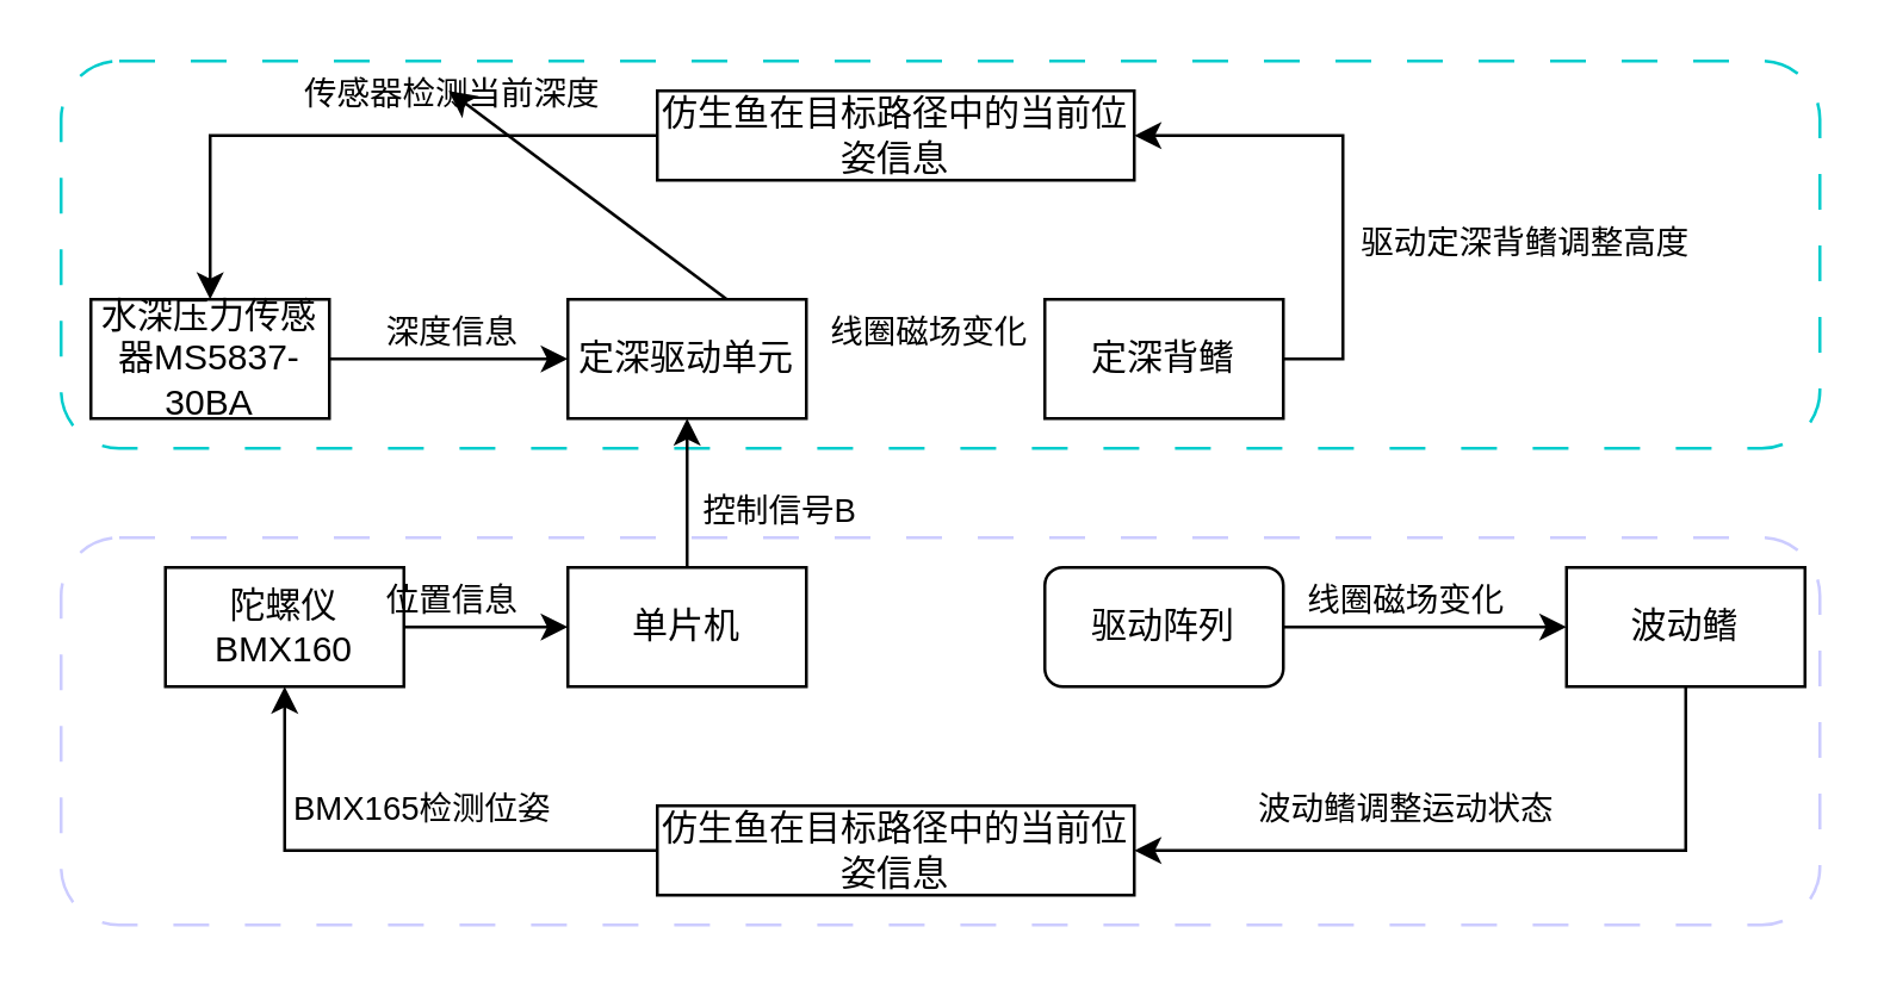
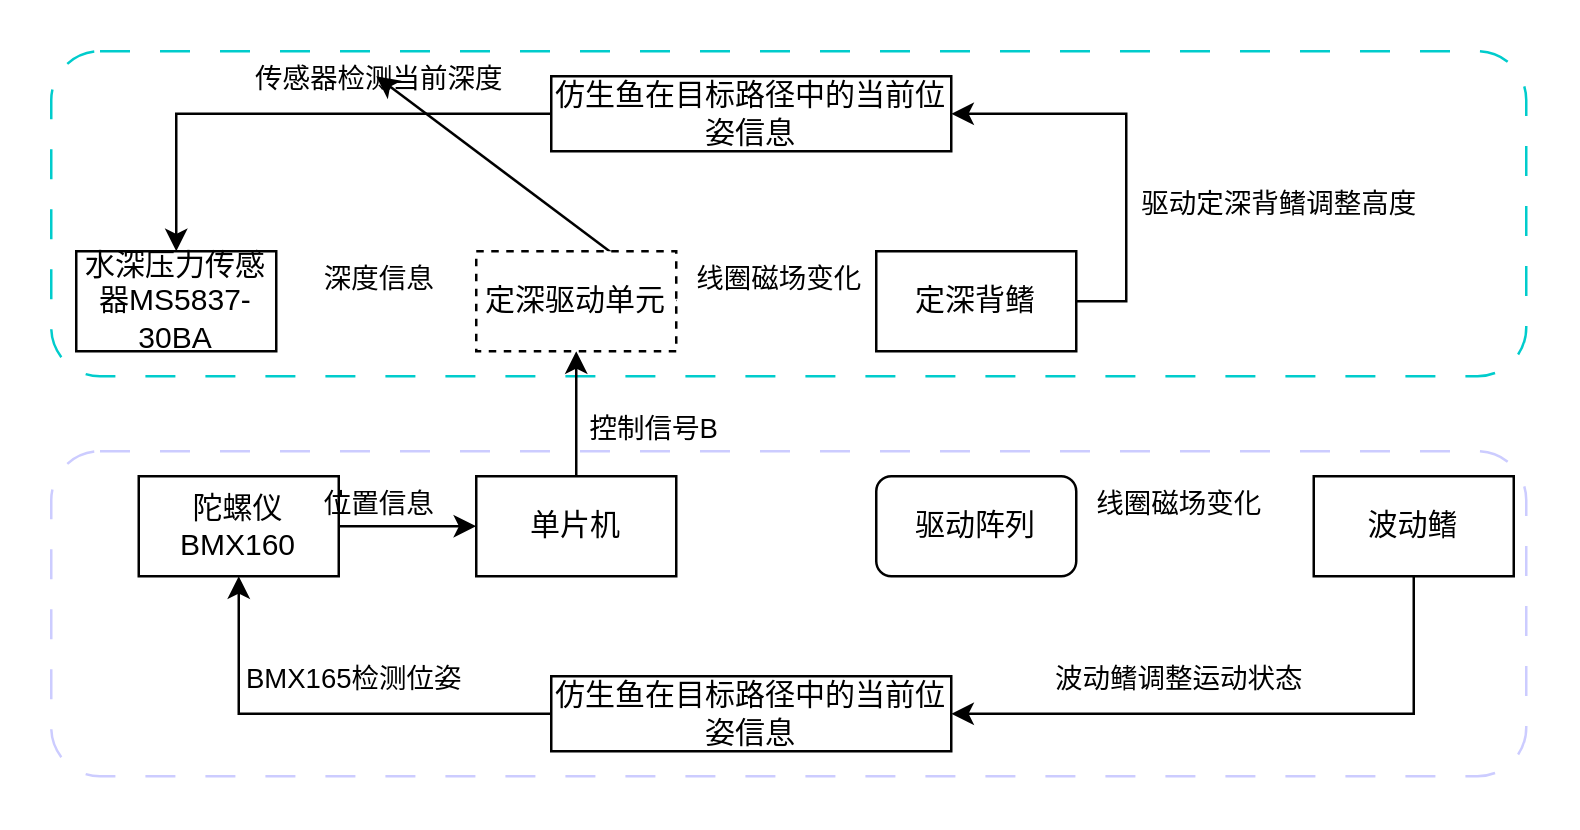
  <mxCell id="0" />
  <mxCell id="1" parent="0" />
  <mxCell id="2" value="" style="rounded=1;whiteSpace=wrap;html=1;labelBorderColor=#FFCCFF;textOpacity=0;labelBackgroundColor=#FFCCFF;strokeColor=#00CCCC;dashed=1;dashPattern=12 12;" vertex="1" parent="1"><mxGeometry x="20" y="20" width="590" height="130" as="geometry" /></mxCell>
  <mxCell id="3" value="" style="rounded=1;whiteSpace=wrap;html=1;labelBorderColor=#FFCCFF;textOpacity=0;labelBackgroundColor=#FFCCFF;strokeColor=#CCCCFF;dashed=1;dashPattern=12 12;" vertex="1" parent="1"><mxGeometry x="20" y="180" width="590" height="130" as="geometry" /></mxCell>
  <mxCell id="4" style="edgeStyle=orthogonalEdgeStyle;rounded=0;orthogonalLoop=1;jettySize=auto;html=1;exitX=0.5;exitY=0;exitDx=0;exitDy=0;entryX=0.5;entryY=1;entryDx=0;entryDy=0;labelBackgroundColor=none;fontColor=default;" edge="1" parent="1" source="6" target="25"><mxGeometry relative="1" as="geometry" /></mxCell>
  <mxCell id="5" value="控制信号B" style="edgeLabel;html=1;align=center;verticalAlign=middle;resizable=0;points=[];labelBackgroundColor=none;" vertex="1" connectable="0" parent="4"><mxGeometry x="-0.04" y="-4" relative="1" as="geometry"><mxPoint x="26" y="4" as="offset" /></mxGeometry></mxCell>
  <mxCell id="6" value="单片机" style="rounded=0;whiteSpace=wrap;html=1;labelBackgroundColor=none;" vertex="1" parent="1"><mxGeometry x="190" y="190" width="80" height="40" as="geometry" /></mxCell>
- <mxCell id="7" style="edgeStyle=orthogonalEdgeStyle;rounded=0;orthogonalLoop=1;jettySize=auto;html=1;exitX=1;exitY=0.5;exitDx=0;exitDy=0;entryX=0;entryY=0.5;entryDx=0;entryDy=0;labelBackgroundColor=none;fontColor=default;" edge="1" parent="1" source="8" target="10"><mxGeometry relative="1" as="geometry" /></mxCell>
  <mxCell id="8" value="驱动阵列" style="whiteSpace=wrap;html=1;labelBackgroundColor=none;rounded=1;" vertex="1" parent="1"><mxGeometry x="350" y="190" width="80" height="40" as="geometry" /></mxCell>
  <mxCell id="9" style="edgeStyle=orthogonalEdgeStyle;rounded=0;orthogonalLoop=1;jettySize=auto;html=1;exitX=0.5;exitY=1;exitDx=0;exitDy=0;entryX=1;entryY=0.5;entryDx=0;entryDy=0;labelBackgroundColor=none;fontColor=default;" edge="1" parent="1" source="10" target="15"><mxGeometry relative="1" as="geometry" /></mxCell>
  <mxCell id="10" value="波动鳍" style="rounded=0;whiteSpace=wrap;html=1;labelBackgroundColor=none;" vertex="1" parent="1"><mxGeometry x="525" y="190" width="80" height="40" as="geometry" /></mxCell>
  <mxCell id="11" style="edgeStyle=orthogonalEdgeStyle;rounded=0;orthogonalLoop=1;jettySize=auto;html=1;exitX=1;exitY=0.5;exitDx=0;exitDy=0;entryX=0;entryY=0.5;entryDx=0;entryDy=0;labelBackgroundColor=none;fontColor=default;" edge="1" parent="1" source="12" target="6"><mxGeometry relative="1" as="geometry" /></mxCell>
  <mxCell id="12" value="陀螺仪&lt;div&gt;BMX160&lt;/div&gt;" style="rounded=0;whiteSpace=wrap;html=1;labelBackgroundColor=none;" vertex="1" parent="1"><mxGeometry x="55" y="190" width="80" height="40" as="geometry" /></mxCell>
  <mxCell id="13" value="位置信息" style="edgeLabel;html=1;align=center;verticalAlign=middle;resizable=0;points=[];labelBackgroundColor=none;" vertex="1" connectable="0" parent="1"><mxGeometry x="150" y="200" as="geometry" /></mxCell>
  <mxCell id="14" style="edgeStyle=orthogonalEdgeStyle;rounded=0;orthogonalLoop=1;jettySize=auto;html=1;exitX=0;exitY=0.5;exitDx=0;exitDy=0;entryX=0.5;entryY=1;entryDx=0;entryDy=0;labelBackgroundColor=none;fontColor=default;" edge="1" parent="1" source="15" target="12"><mxGeometry relative="1" as="geometry" /></mxCell>
  <mxCell id="15" value="仿生鱼在目标路径中的当前位姿信息" style="rounded=0;whiteSpace=wrap;html=1;labelBackgroundColor=none;" vertex="1" parent="1"><mxGeometry x="220" y="270" width="160" height="30" as="geometry" /></mxCell>
  <mxCell id="16" value="BMX165检测位姿" style="edgeLabel;html=1;align=center;verticalAlign=middle;resizable=0;points=[];labelBackgroundColor=none;" vertex="1" connectable="0" parent="1"><mxGeometry x="140" y="270" as="geometry" /></mxCell>
  <mxCell id="17" value="波动鳍调整运动状态" style="edgeLabel;html=1;align=center;verticalAlign=middle;resizable=0;points=[];labelBackgroundColor=none;" vertex="1" connectable="0" parent="1"><mxGeometry x="470" y="270" as="geometry" /></mxCell>
- <mxCell id="18" style="edgeStyle=orthogonalEdgeStyle;rounded=0;orthogonalLoop=1;jettySize=auto;html=1;exitX=1;exitY=0.5;exitDx=0;exitDy=0;entryX=0;entryY=0.5;entryDx=0;entryDy=0;labelBackgroundColor=none;fontColor=default;" edge="1" parent="1" source="19" target="25"><mxGeometry relative="1" as="geometry" /></mxCell>
  <mxCell id="19" value="水深压力传感器MS5837-30BA" style="rounded=0;whiteSpace=wrap;html=1;labelBackgroundColor=none;" vertex="1" parent="1"><mxGeometry x="30" y="100" width="80" height="40" as="geometry" /></mxCell>
  <mxCell id="20" style="edgeStyle=orthogonalEdgeStyle;rounded=0;orthogonalLoop=1;jettySize=auto;html=1;exitX=1;exitY=0.5;exitDx=0;exitDy=0;entryX=1;entryY=0.5;entryDx=0;entryDy=0;labelBackgroundColor=none;fontColor=default;" edge="1" parent="1" source="22" target="27"><mxGeometry relative="1" as="geometry" /></mxCell>
  <mxCell id="21" value="驱动定深背鳍调整高度" style="edgeLabel;html=1;align=center;verticalAlign=middle;resizable=0;points=[];labelBackgroundColor=none;" vertex="1" connectable="0" parent="20"><mxGeometry x="-0.276" y="-2" relative="1" as="geometry"><mxPoint x="58" as="offset" /></mxGeometry></mxCell>
  <mxCell id="22" value="定深背鳍" style="rounded=0;whiteSpace=wrap;html=1;labelBackgroundColor=none;" vertex="1" parent="1"><mxGeometry x="350" y="100" width="80" height="40" as="geometry" /></mxCell>
  <mxCell id="23" value="线圈磁场变化" style="edgeLabel;html=1;align=center;verticalAlign=middle;resizable=0;points=[];labelBackgroundColor=none;" vertex="1" connectable="0" parent="1"><mxGeometry x="470" y="200" as="geometry" /></mxCell>
  <mxCell id="24" style="edgeStyle=orthogonalEdgeStyle;rounded=0;orthogonalLoop=1;jettySize=auto;html=1;exitX=1;exitY=0.5;exitDx=0;exitDy=0;labelBackgroundColor=none;fontColor=default;" edge="1" parent="1" source="25" target="29"><mxGeometry relative="1" as="geometry" /></mxCell>
- <mxCell id="25" value="定深驱动单元" style="rounded=0;whiteSpace=wrap;html=1;labelBackgroundColor=none;" vertex="1" parent="1"><mxGeometry x="190" y="100" width="80" height="40" as="geometry" /></mxCell>
+ <mxCell id="25" value="定深驱动单元" style="rounded=0;whiteSpace=wrap;html=1;labelBackgroundColor=none;dashed=1;" vertex="1" parent="1"><mxGeometry x="190" y="100" width="80" height="40" as="geometry" /></mxCell>
  <mxCell id="26" style="edgeStyle=orthogonalEdgeStyle;rounded=0;orthogonalLoop=1;jettySize=auto;html=1;exitX=0;exitY=0.5;exitDx=0;exitDy=0;entryX=0.5;entryY=0;entryDx=0;entryDy=0;labelBackgroundColor=none;fontColor=default;" edge="1" parent="1" source="27" target="19"><mxGeometry relative="1" as="geometry" /></mxCell>
  <mxCell id="27" value="仿生鱼在目标路径中的当前位姿信息" style="rounded=0;whiteSpace=wrap;html=1;labelBackgroundColor=none;" vertex="1" parent="1"><mxGeometry x="220" y="30" width="160" height="30" as="geometry" /></mxCell>
  <mxCell id="28" value="线圈磁场变化" style="edgeLabel;html=1;align=center;verticalAlign=middle;resizable=0;points=[];labelBackgroundColor=none;" vertex="1" connectable="0" parent="1"><mxGeometry x="310" y="110" as="geometry" /></mxCell>
  <mxCell id="29" value="传感器检测当前深度" style="edgeLabel;html=1;align=center;verticalAlign=middle;resizable=0;points=[];labelBackgroundColor=none;" vertex="1" connectable="0" parent="1"><mxGeometry x="150" y="30" as="geometry" /></mxCell>
  <mxCell id="30" value="深度信息" style="edgeLabel;html=1;align=center;verticalAlign=middle;resizable=0;points=[];labelBackgroundColor=none;" vertex="1" connectable="0" parent="1"><mxGeometry x="150" y="110" as="geometry" /></mxCell>
